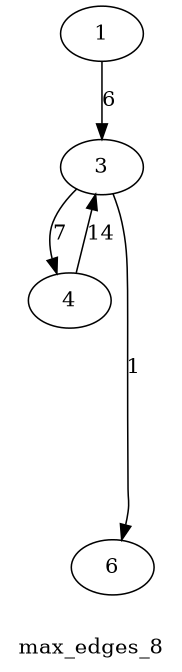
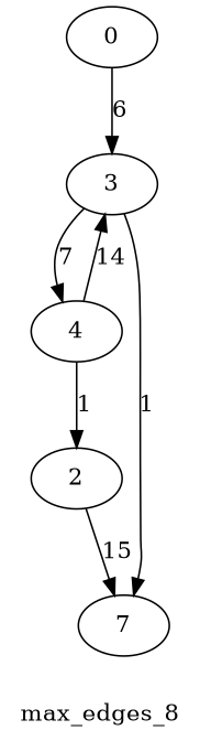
  digraph {
    label=max_edges_8
    rankdir=TB
-   0 [label=1]
+   0
    3
    4
-   6
+   6 [label=7]
+   2
    0 -> 3 [label=6]
    3 -> 4 [label=7]
    3 -> 6 [label=1]
    4 -> 3 [label=14]
+   4 -> 2 [label=1]
+   2 -> 6 [label=15]
  }
